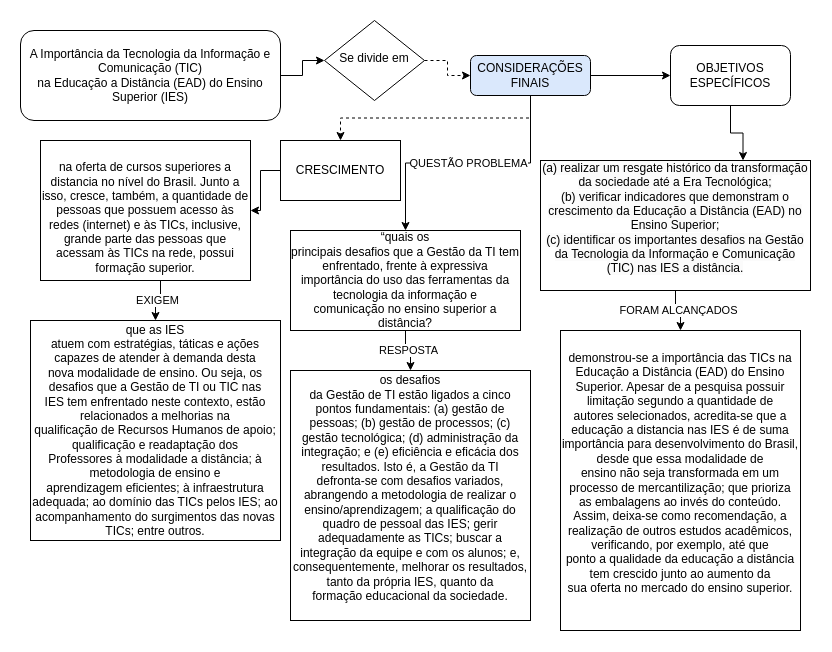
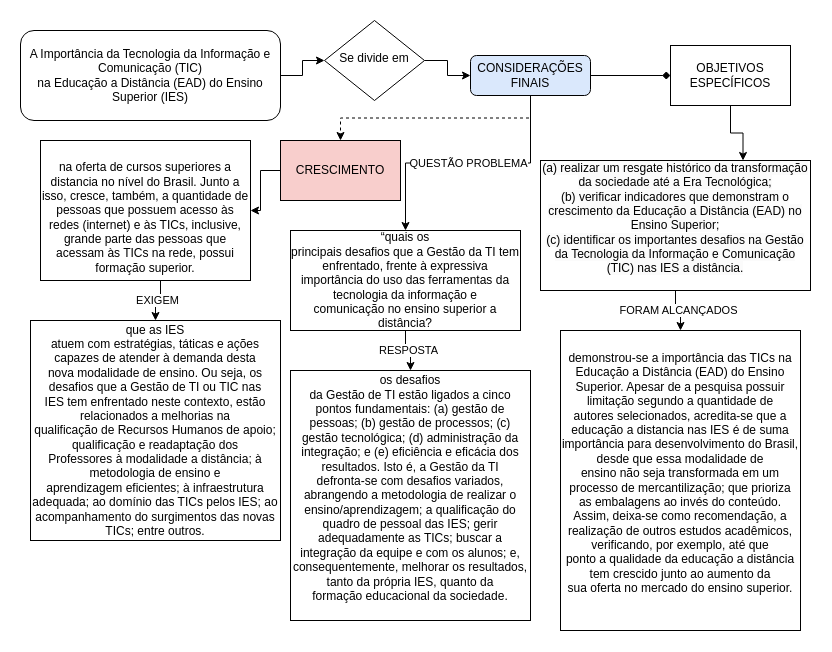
  <mxCell id="0" />
  <mxCell id="1" parent="0" />
  <mxCell id="2" style="edgeStyle=orthogonalEdgeStyle;rounded=0;orthogonalLoop=1;jettySize=auto;html=1;exitX=1;exitY=0.5;exitDx=0;exitDy=0;entryX=0;entryY=0.5;entryDx=0;entryDy=0;" edge="1" parent="1" source="3" target="5"><mxGeometry relative="1" as="geometry" /></mxCell>
  <mxCell id="3" value="A Importância da Tecnologia da Informação e Comunicação (TIC)&lt;br/&gt;na Educação a Distância (EAD) do Ensino Superior (IES)" style="rounded=1;whiteSpace=wrap;html=1;fontSize=12;glass=0;strokeWidth=1;shadow=0;" vertex="1" parent="1"><mxGeometry x="20" y="30" width="260" height="90" as="geometry" /></mxCell>
- <mxCell id="4" style="edgeStyle=orthogonalEdgeStyle;rounded=0;orthogonalLoop=1;jettySize=auto;html=1;dashed=1;" edge="1" parent="1" source="5" target="9"><mxGeometry relative="1" as="geometry" /></mxCell>
+ <mxCell id="4" style="edgeStyle=orthogonalEdgeStyle;rounded=0;orthogonalLoop=1;jettySize=auto;html=1;" edge="1" parent="1" source="5" target="9"><mxGeometry relative="1" as="geometry" /></mxCell>
  <mxCell id="5" value="Se divide em" style="rhombus;whiteSpace=wrap;html=1;shadow=0;fontFamily=Helvetica;fontSize=12;align=center;strokeWidth=1;spacing=6;spacingTop=-4;" vertex="1" parent="1"><mxGeometry x="324" y="20" width="100" height="80" as="geometry" /></mxCell>
- <mxCell id="6" value="" style="edgeStyle=orthogonalEdgeStyle;rounded=0;orthogonalLoop=1;jettySize=auto;html=1;" edge="1" parent="1" source="9" target="11"><mxGeometry relative="1" as="geometry" /></mxCell>
+ <mxCell id="6" value="" style="edgeStyle=orthogonalEdgeStyle;rounded=0;orthogonalLoop=1;jettySize=auto;html=1;endArrow=diamond;" edge="1" parent="1" source="9" target="11"><mxGeometry relative="1" as="geometry" /></mxCell>
  <mxCell id="7" style="edgeStyle=orthogonalEdgeStyle;rounded=0;orthogonalLoop=1;jettySize=auto;html=1;exitX=0.5;exitY=1;exitDx=0;exitDy=0;dashed=1;" edge="1" parent="1" source="9" target="15"><mxGeometry relative="1" as="geometry"><mxPoint x="340" y="170" as="targetPoint" /></mxGeometry></mxCell>
  <mxCell id="8" value="QUESTÃO PROBLEMA" style="edgeStyle=orthogonalEdgeStyle;rounded=0;orthogonalLoop=1;jettySize=auto;html=1;exitX=0.5;exitY=1;exitDx=0;exitDy=0;" edge="1" parent="1" source="9" target="20"><mxGeometry relative="1" as="geometry"><mxPoint x="440" y="210" as="targetPoint" /></mxGeometry></mxCell>
  <mxCell id="9" value="CONSIDERAÇÕES FINAIS" style="rounded=1;whiteSpace=wrap;html=1;fontSize=12;glass=0;strokeWidth=1;shadow=0;fillColor=#dae8fc;" vertex="1" parent="1"><mxGeometry x="470" y="55" width="120" height="40" as="geometry" /></mxCell>
  <mxCell id="10" style="edgeStyle=orthogonalEdgeStyle;rounded=0;orthogonalLoop=1;jettySize=auto;html=1;exitX=0.5;exitY=1;exitDx=0;exitDy=0;entryX=0.75;entryY=0;entryDx=0;entryDy=0;" edge="1" parent="1" source="11" target="13"><mxGeometry relative="1" as="geometry" /></mxCell>
- <mxCell id="11" value="OBJETIVOS ESPECÍFICOS" style="whiteSpace=wrap;html=1;rounded=1;glass=0;strokeWidth=1;shadow=0;" vertex="1" parent="1"><mxGeometry x="670" y="45" width="120" height="60" as="geometry" /></mxCell>
+ <mxCell id="11" value="OBJETIVOS ESPECÍFICOS" style="whiteSpace=wrap;html=1;glass=0;strokeWidth=1;shadow=0;rounded=0;" vertex="1" parent="1"><mxGeometry x="670" y="45" width="120" height="60" as="geometry" /></mxCell>
  <mxCell id="12" value="FORAM ALCANÇADOS" style="edgeStyle=orthogonalEdgeStyle;rounded=0;orthogonalLoop=1;jettySize=auto;html=1;" edge="1" parent="1" source="13" target="22"><mxGeometry relative="1" as="geometry" /></mxCell>
  <mxCell id="13" value="&#10;&lt;span style=&quot;color: rgb(0, 0, 0); font-family: Helvetica; font-size: 12px; font-style: normal; font-variant-ligatures: normal; font-variant-caps: normal; font-weight: 400; letter-spacing: normal; orphans: 2; text-align: center; text-indent: 0px; text-transform: none; widows: 2; word-spacing: 0px; -webkit-text-stroke-width: 0px; background-color: rgb(251, 251, 251); text-decoration-thickness: initial; text-decoration-style: initial; text-decoration-color: initial; float: none; display: inline !important;&quot;&gt;(a) realizar um resgate histórico da transformação da sociedade até a Era Tecnológica;&lt;/span&gt;&lt;br style=&quot;border-color: var(--border-color); color: rgb(0, 0, 0); font-family: Helvetica; font-size: 12px; font-style: normal; font-variant-ligatures: normal; font-variant-caps: normal; font-weight: 400; letter-spacing: normal; orphans: 2; text-align: center; text-indent: 0px; text-transform: none; widows: 2; word-spacing: 0px; -webkit-text-stroke-width: 0px; background-color: rgb(251, 251, 251); text-decoration-thickness: initial; text-decoration-style: initial; text-decoration-color: initial;&quot;&gt;&lt;span style=&quot;color: rgb(0, 0, 0); font-family: Helvetica; font-size: 12px; font-style: normal; font-variant-ligatures: normal; font-variant-caps: normal; font-weight: 400; letter-spacing: normal; orphans: 2; text-align: center; text-indent: 0px; text-transform: none; widows: 2; word-spacing: 0px; -webkit-text-stroke-width: 0px; background-color: rgb(251, 251, 251); text-decoration-thickness: initial; text-decoration-style: initial; text-decoration-color: initial; float: none; display: inline !important;&quot;&gt;(b) verificar indicadores que demonstram o crescimento da Educação a Distância (EAD) no&lt;/span&gt;&lt;br style=&quot;border-color: var(--border-color); color: rgb(0, 0, 0); font-family: Helvetica; font-size: 12px; font-style: normal; font-variant-ligatures: normal; font-variant-caps: normal; font-weight: 400; letter-spacing: normal; orphans: 2; text-align: center; text-indent: 0px; text-transform: none; widows: 2; word-spacing: 0px; -webkit-text-stroke-width: 0px; background-color: rgb(251, 251, 251); text-decoration-thickness: initial; text-decoration-style: initial; text-decoration-color: initial;&quot;&gt;&lt;span style=&quot;color: rgb(0, 0, 0); font-family: Helvetica; font-size: 12px; font-style: normal; font-variant-ligatures: normal; font-variant-caps: normal; font-weight: 400; letter-spacing: normal; orphans: 2; text-align: center; text-indent: 0px; text-transform: none; widows: 2; word-spacing: 0px; -webkit-text-stroke-width: 0px; background-color: rgb(251, 251, 251); text-decoration-thickness: initial; text-decoration-style: initial; text-decoration-color: initial; float: none; display: inline !important;&quot;&gt;Ensino Superior;&lt;/span&gt;&lt;br style=&quot;border-color: var(--border-color); color: rgb(0, 0, 0); font-family: Helvetica; font-size: 12px; font-style: normal; font-variant-ligatures: normal; font-variant-caps: normal; font-weight: 400; letter-spacing: normal; orphans: 2; text-align: center; text-indent: 0px; text-transform: none; widows: 2; word-spacing: 0px; -webkit-text-stroke-width: 0px; background-color: rgb(251, 251, 251); text-decoration-thickness: initial; text-decoration-style: initial; text-decoration-color: initial;&quot;&gt;&lt;span style=&quot;color: rgb(0, 0, 0); font-family: Helvetica; font-size: 12px; font-style: normal; font-variant-ligatures: normal; font-variant-caps: normal; font-weight: 400; letter-spacing: normal; orphans: 2; text-align: center; text-indent: 0px; text-transform: none; widows: 2; word-spacing: 0px; -webkit-text-stroke-width: 0px; background-color: rgb(251, 251, 251); text-decoration-thickness: initial; text-decoration-style: initial; text-decoration-color: initial; float: none; display: inline !important;&quot;&gt;(c) identificar os importantes desafios na Gestão da Tecnologia da Informação e Comunicação (TIC) nas IES a distância.&lt;/span&gt;&#10;&#10;" style="rounded=0;whiteSpace=wrap;html=1;" vertex="1" parent="1"><mxGeometry x="540" y="160" width="270" height="130" as="geometry" /></mxCell>
  <mxCell id="14" style="edgeStyle=orthogonalEdgeStyle;rounded=0;orthogonalLoop=1;jettySize=auto;html=1;" edge="1" parent="1" source="15" target="17"><mxGeometry relative="1" as="geometry"><mxPoint x="120" y="170" as="targetPoint" /></mxGeometry></mxCell>
- <mxCell id="15" value="CRESCIMENTO" style="rounded=0;whiteSpace=wrap;html=1;" vertex="1" parent="1"><mxGeometry x="280" y="140" width="120" height="60" as="geometry" /></mxCell>
+ <mxCell id="15" value="CRESCIMENTO" style="rounded=0;whiteSpace=wrap;html=1;fillColor=#f8cecc;" vertex="1" parent="1"><mxGeometry x="280" y="140" width="120" height="60" as="geometry" /></mxCell>
  <mxCell id="16" value="EXIGEM" style="edgeStyle=orthogonalEdgeStyle;rounded=0;orthogonalLoop=1;jettySize=auto;html=1;" edge="1" parent="1" source="17" target="18"><mxGeometry relative="1" as="geometry"><Array as="points"><mxPoint x="160" y="300" /><mxPoint x="155" y="300" /></Array></mxGeometry></mxCell>
  <mxCell id="17" value="&lt;br&gt;na oferta de cursos superiores a distancia no nível do Brasil. Junto a&lt;br&gt;isso, cresce, também, a quantidade de pessoas que possuem acesso às redes (internet) e às TICs, inclusive, grande parte das pessoas que acessam às TICs na rede, possui formação superior. &lt;br&gt;" style="rounded=0;whiteSpace=wrap;html=1;" vertex="1" parent="1"><mxGeometry x="40" y="140" width="210" height="140" as="geometry" /></mxCell>
  <mxCell id="18" value="que as IES&lt;br/&gt;atuem com estratégias, táticas e ações capazes de atender à demanda desta&lt;br/&gt;nova modalidade de ensino. Ou seja, os desafios que a Gestão de TI ou TIC nas&lt;br/&gt;IES tem enfrentado neste contexto, estão relacionados a melhorias na&lt;br/&gt;qualificação de Recursos Humanos de apoio; qualificação e readaptação dos&lt;br/&gt;Professores à modalidade a distância; à metodologia de ensino e aprendizagem&amp;nbsp;eficientes; à infraestrutura adequada; ao domínio das TICs pelos IES; ao&lt;br/&gt;acompanhamento do surgimentos das novas TICs; entre outros. &lt;br/&gt;" style="whiteSpace=wrap;html=1;rounded=0;" vertex="1" parent="1"><mxGeometry x="30" y="320" width="250" height="220" as="geometry" /></mxCell>
  <mxCell id="19" value="RESPOSTA" style="edgeStyle=orthogonalEdgeStyle;rounded=0;orthogonalLoop=1;jettySize=auto;html=1;" edge="1" parent="1" source="20" target="21"><mxGeometry relative="1" as="geometry" /></mxCell>
  <mxCell id="20" value="“quais os&lt;br&gt;principais desafios que a Gestão da TI tem enfrentado, frente à expressiva&lt;br&gt;importância do uso das ferramentas da tecnologia da informação e&lt;br&gt;comunicação no ensino superior a distância?" style="rounded=0;whiteSpace=wrap;html=1;" vertex="1" parent="1"><mxGeometry x="290" y="230" width="230" height="100" as="geometry" /></mxCell>
  <mxCell id="21" value="&#10; os desafios&#10;da Gestão de TI estão ligados a cinco pontos fundamentais: (a) gestão de&#10;pessoas; (b) gestão de processos; (c) gestão tecnológica; (d) administração da&#10;integração; e (e) eficiência e eficácia dos resultados. Isto é, a Gestão da TI&#10;defronta-se com desafios variados, abrangendo a metodologia de realizar o&#10;ensino/aprendizagem; a qualificação do quadro de pessoal das IES; gerir&#10;adequadamente as TICs; buscar a integração da equipe e com os alunos; e,&#10;consequentemente, melhorar os resultados, tanto da própria IES, quanto da&#10;formação educacional da sociedade. &#10;&#10;" style="whiteSpace=wrap;html=1;rounded=0;" vertex="1" parent="1"><mxGeometry x="290" y="370" width="240" height="250" as="geometry" /></mxCell>
  <mxCell id="22" value="&#10;demonstrou-se a importância das TICs na Educação a Distância (EAD) do Ensino&#10;Superior. Apesar de a pesquisa possuir limitação segundo a quantidade de&#10;autores selecionados, acredita-se que a educação a distancia nas IES é de suma&#10;importância para desenvolvimento do Brasil, desde que essa modalidade de&#10;ensino não seja transformada em um processo de mercantilização; que prioriza&#10;as embalagens ao invés do conteúdo. Assim, deixa-se como recomendação, a&#10;realização de outros estudos acadêmicos, verificando, por exemplo, até que&#10;ponto a qualidade da educação a distância tem crescido junto ao aumento da&#10;sua oferta no mercado do ensino superior. &#10;&#10;" style="whiteSpace=wrap;html=1;rounded=0;" vertex="1" parent="1"><mxGeometry x="560" y="330" width="240" height="300" as="geometry" /></mxCell>
